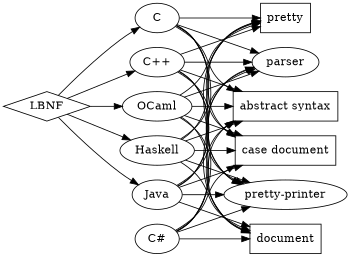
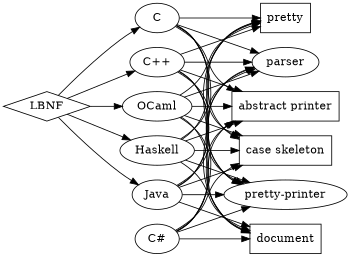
  digraph {
    rankdir=LR
    node [shape=ellipse]
    n1 [label=LBNF shape=diamond]
    n2 [label=Haskell]
    n3 [label=Java]
    n4 [label=C]
    n5 [label="C++"]
    n6 [label=OCaml]
    n7 [label=pretty shape=rectangle]
    n8 [label=parser]
-   n9 [label="abstract syntax" shape=rectangle]
-   n10 [label="case document" shape=rectangle]
+   n9 [label="abstract printer" shape=rectangle]
+   n10 [label="case skeleton" shape=rectangle]
    n11 [label="pretty-printer"]
    n12 [label=document shape=rectangle]
    n13 [label="C#"]
    n1 -> n2
    n1 -> n3
    n1 -> n4
    n1 -> n5
    n1 -> n6
    n2 -> n7
    n2 -> n8
    n2 -> n9
    n2 -> n10
    n2 -> n11
    n2 -> n12
    n3 -> n7
    n3 -> n8
    n3 -> n9
    n3 -> n10
    n3 -> n11
    n3 -> n12
    n4 -> n7
    n4 -> n8
    n4 -> n9
    n4 -> n10
    n4 -> n11
    n4 -> n12
    n5 -> n7
    n5 -> n8
    n5 -> n9
    n5 -> n10
    n5 -> n11
    n5 -> n12
    n6 -> n7
    n6 -> n8
    n6 -> n9
    n6 -> n10
    n6 -> n11
    n6 -> n12
    n13 -> n7
    n13 -> n8
    n13 -> n9
    n13 -> n10
    n13 -> n11
    n13 -> n12
  }
